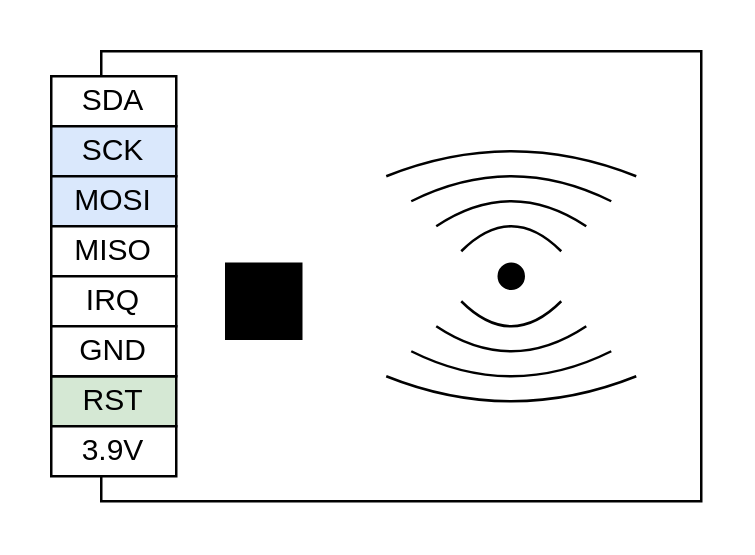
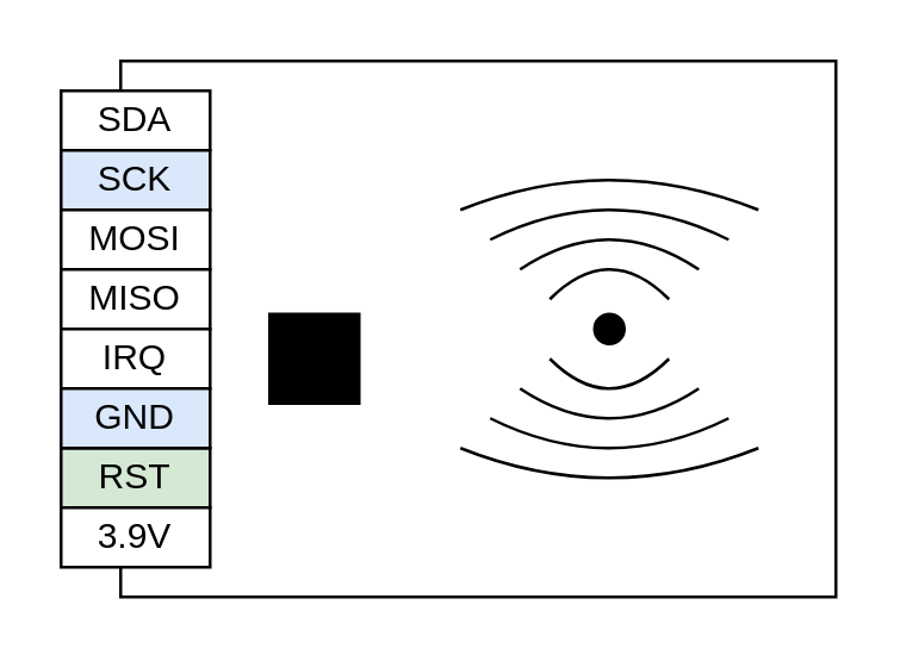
  <mxCell id="0" />
  <mxCell id="1" parent="0" />
  <mxCell id="2" value="" style="rounded=0;whiteSpace=wrap;html=1;" vertex="1" parent="1"><mxGeometry x="40" y="20" width="240" height="180" as="geometry" /></mxCell>
  <mxCell id="3" value="SDA" style="rounded=0;whiteSpace=wrap;html=1;" vertex="1" parent="1"><mxGeometry x="20" y="30" width="50" height="20" as="geometry" /></mxCell>
  <mxCell id="4" value="SCK" style="rounded=0;whiteSpace=wrap;html=1;fillColor=#dae8fc;" vertex="1" parent="1"><mxGeometry x="20" y="50" width="50" height="20" as="geometry" /></mxCell>
- <mxCell id="5" value="MOSI" style="rounded=0;whiteSpace=wrap;html=1;fillColor=#dae8fc;" vertex="1" parent="1"><mxGeometry x="20" y="70" width="50" height="20" as="geometry" /></mxCell>
+ <mxCell id="5" value="MOSI" style="rounded=0;whiteSpace=wrap;html=1;" vertex="1" parent="1"><mxGeometry x="20" y="70" width="50" height="20" as="geometry" /></mxCell>
  <mxCell id="6" value="RST" style="rounded=0;whiteSpace=wrap;html=1;fillColor=#d5e8d4;" vertex="1" parent="1"><mxGeometry x="20" y="150" width="50" height="20" as="geometry" /></mxCell>
  <mxCell id="7" value="3.9V" style="rounded=0;whiteSpace=wrap;html=1;" vertex="1" parent="1"><mxGeometry x="20" y="170" width="50" height="20" as="geometry" /></mxCell>
  <mxCell id="8" value="MISO" style="rounded=0;whiteSpace=wrap;html=1;" vertex="1" parent="1"><mxGeometry x="20" y="90" width="50" height="20" as="geometry" /></mxCell>
  <mxCell id="9" value="IRQ" style="rounded=0;whiteSpace=wrap;html=1;" vertex="1" parent="1"><mxGeometry x="20" y="110" width="50" height="20" as="geometry" /></mxCell>
- <mxCell id="10" value="GND" style="rounded=0;whiteSpace=wrap;html=1;" vertex="1" parent="1"><mxGeometry x="20" y="130" width="50" height="20" as="geometry" /></mxCell>
+ <mxCell id="10" value="GND" style="rounded=0;whiteSpace=wrap;html=1;fillColor=#dae8fc;" vertex="1" parent="1"><mxGeometry x="20" y="130" width="50" height="20" as="geometry" /></mxCell>
  <mxCell id="11" value="" style="ellipse;whiteSpace=wrap;html=1;fillColor=#000000;" vertex="1" parent="1"><mxGeometry x="199" y="105" width="10" height="10" as="geometry" /></mxCell>
  <mxCell id="12" value="" style="endArrow=none;html=1;curved=1;" edge="1" parent="1"><mxGeometry width="50" height="50" relative="1" as="geometry"><mxPoint x="184" y="100" as="sourcePoint" /><mxPoint x="224" y="100" as="targetPoint" /><Array as="points"><mxPoint x="204" y="80" /></Array></mxGeometry></mxCell>
  <mxCell id="13" value="" style="endArrow=none;html=1;curved=1;" edge="1" parent="1"><mxGeometry width="50" height="50" relative="1" as="geometry"><mxPoint x="174" y="90" as="sourcePoint" /><mxPoint x="234" y="90" as="targetPoint" /><Array as="points"><mxPoint x="204" y="70" /></Array></mxGeometry></mxCell>
  <mxCell id="14" value="" style="endArrow=none;html=1;curved=1;" edge="1" parent="1"><mxGeometry width="50" height="50" relative="1" as="geometry"><mxPoint x="164" y="80" as="sourcePoint" /><mxPoint x="244" y="80" as="targetPoint" /><Array as="points"><mxPoint x="204" y="60" /></Array></mxGeometry></mxCell>
  <mxCell id="15" value="" style="endArrow=none;html=1;curved=1;" edge="1" parent="1"><mxGeometry width="50" height="50" relative="1" as="geometry"><mxPoint x="154" y="70" as="sourcePoint" /><mxPoint x="254" y="70" as="targetPoint" /><Array as="points"><mxPoint x="204" y="50" /></Array></mxGeometry></mxCell>
  <mxCell id="16" value="" style="endArrow=none;html=1;curved=1;" edge="1" parent="1"><mxGeometry width="50" height="50" relative="1" as="geometry"><mxPoint x="184" y="120" as="sourcePoint" /><mxPoint x="224" y="120" as="targetPoint" /><Array as="points"><mxPoint x="204" y="140" /></Array></mxGeometry></mxCell>
  <mxCell id="17" value="" style="endArrow=none;html=1;curved=1;" edge="1" parent="1"><mxGeometry width="50" height="50" relative="1" as="geometry"><mxPoint x="174" y="130" as="sourcePoint" /><mxPoint x="234" y="130" as="targetPoint" /><Array as="points"><mxPoint x="204" y="150" /></Array></mxGeometry></mxCell>
  <mxCell id="18" value="" style="endArrow=none;html=1;curved=1;" edge="1" parent="1"><mxGeometry width="50" height="50" relative="1" as="geometry"><mxPoint x="164" y="140" as="sourcePoint" /><mxPoint x="244" y="140" as="targetPoint" /><Array as="points"><mxPoint x="204" y="160" /></Array></mxGeometry></mxCell>
  <mxCell id="19" value="" style="endArrow=none;html=1;curved=1;" edge="1" parent="1"><mxGeometry width="50" height="50" relative="1" as="geometry"><mxPoint x="154" y="150" as="sourcePoint" /><mxPoint x="254" y="150" as="targetPoint" /><Array as="points"><mxPoint x="204" y="170" /></Array></mxGeometry></mxCell>
  <mxCell id="20" value="" style="whiteSpace=wrap;html=1;aspect=fixed;fillColor=#000000;" vertex="1" parent="1"><mxGeometry x="90" y="105" width="30" height="30" as="geometry" /></mxCell>
